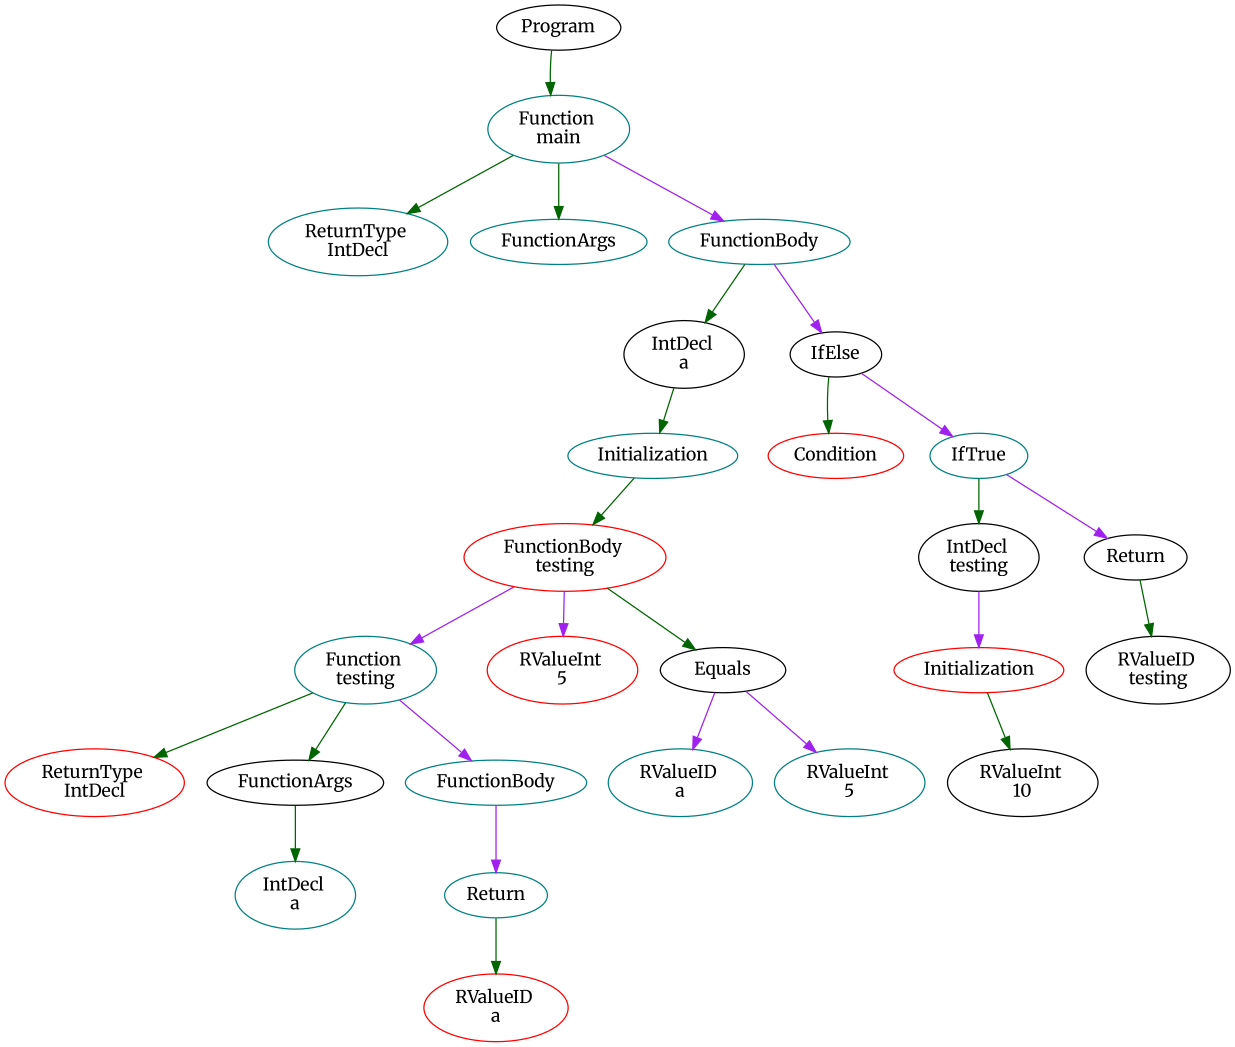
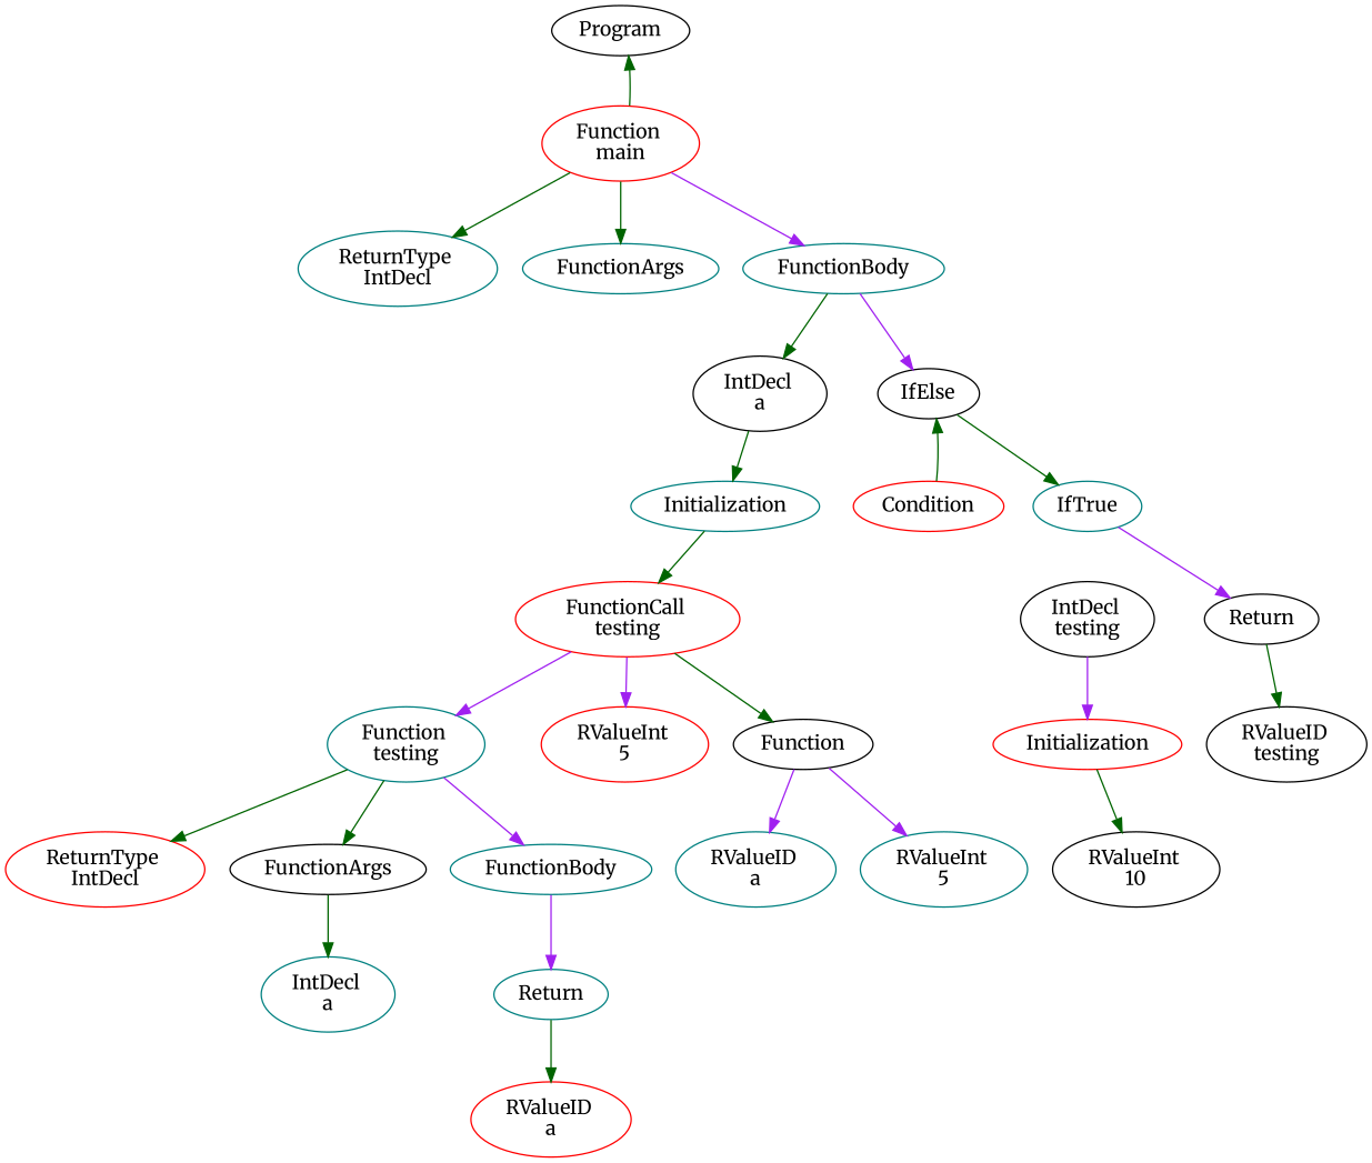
  digraph {
    fontname=Merriweather
    node [color=teal fontname=Merriweather]
    edge [color=darkgreen fontname=Merriweather]
    n1 [color=black label=Program]
-   n2 [label="Function \nmain"]
+   n2 [color=red label="Function \nmain"]
    n3 [label="Function \ntesting"]
    n4 [color=red label="ReturnType \nIntDecl"]
    n5 [color=black label=FunctionArgs]
    n6 [label=FunctionBody]
    n7 [label="ReturnType \nIntDecl"]
    n8 [label=FunctionArgs]
    n9 [label=FunctionBody]
    n10 [label="IntDecl \na"]
    n11 [label=Return]
    n12 [color=red label="RValueID \na"]
    n13 [color=black label="IntDecl \na"]
    n14 [color=black label=IfElse]
    n15 [label=Initialization]
    n16 [color=red label=Condition]
    n17 [label=IfTrue]
-   n18 [color=red label="FunctionBody \ntesting"]
+   n18 [color=red label="FunctionCall \ntesting"]
    n19 [color=red label="RValueInt \n5"]
-   n20 [color=black label=Equals]
+   n20 [color=black label=Function]
    n21 [color=black label="IntDecl \ntesting"]
    n22 [color=black label=Return]
    n23 [label="RValueID \na"]
    n24 [label="RValueInt \n5"]
    n25 [color=red label=Initialization]
    n26 [color=black label="RValueID \ntesting"]
    n27 [color=black label="RValueInt \n10"]
-   n1 -> n2
+   n2 -> n1
    n2 -> n7
    n2 -> n8
    n2 -> n9 [color=purple]
    n3 -> n4
    n3 -> n5
    n3 -> n6 [color=purple]
    n5 -> n10
    n6 -> n11 [color=purple]
    n9 -> n13
    n9 -> n14 [color=purple]
    n11 -> n12
    n13 -> n15
-   n14 -> n16
-   n14 -> n17 [color=purple]
+   n16 -> n14
+   n14 -> n17
    n15 -> n18
-   n17 -> n21
    n17 -> n22 [color=purple]
    n18 -> n3 [color=purple]
    n18 -> n19 [color=purple]
    n18 -> n20
    n20 -> n23 [color=purple]
    n20 -> n24 [color=purple]
    n21 -> n25 [color=purple]
    n22 -> n26
    n25 -> n27
  }
